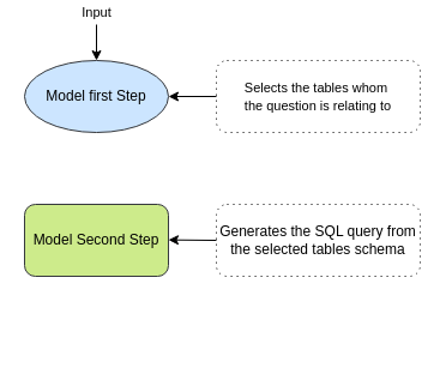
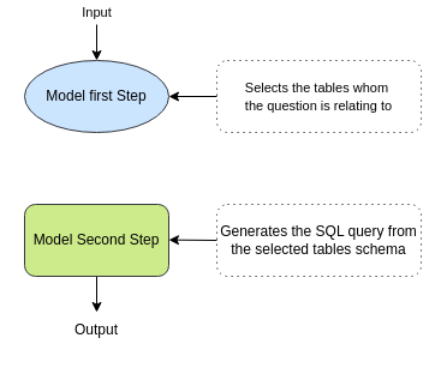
  <mxCell id="0" />
  <mxCell id="1" parent="0" />
  <mxCell id="2" value="Model first Step" style="ellipse;whiteSpace=wrap;html=1;fillColor=#cce5ff;strokeColor=#36393d;" parent="1" vertex="1"><mxGeometry x="20" y="50" width="120" height="60" as="geometry" /></mxCell>
+ <mxCell id="3" style="edgeStyle=orthogonalEdgeStyle;rounded=0;orthogonalLoop=1;jettySize=auto;html=1;exitX=0.5;exitY=1;exitDx=0;exitDy=0;entryX=0.5;entryY=0;entryDx=0;entryDy=0;" parent="1" source="4" target="10" edge="1"><mxGeometry relative="1" as="geometry" /></mxCell>
  <mxCell id="4" value="Model Second Step" style="rounded=1;whiteSpace=wrap;html=1;fillColor=#cdeb8b;strokeColor=#36393d;" parent="1" vertex="1"><mxGeometry x="20" y="170" width="120" height="60" as="geometry" /></mxCell>
  <mxCell id="5" value="Input" style="endArrow=classic;html=1;rounded=0;entryX=0.5;entryY=0;entryDx=0;entryDy=0;" parent="1" target="2" edge="1"><mxGeometry x="-1" y="-10" width="50" height="50" relative="1" as="geometry"><mxPoint x="80" y="20" as="sourcePoint" /><mxPoint x="180" y="170" as="targetPoint" /><mxPoint x="10" y="-10" as="offset" /></mxGeometry></mxCell>
  <mxCell id="6" value="" style="endArrow=classic;html=1;rounded=0;entryX=1;entryY=0.5;entryDx=0;entryDy=0;exitX=0;exitY=0.5;exitDx=0;exitDy=0;" parent="1" source="9" target="2" edge="1"><mxGeometry width="50" height="50" relative="1" as="geometry"><mxPoint x="190" y="90" as="sourcePoint" /><mxPoint x="140" y="100" as="targetPoint" /></mxGeometry></mxCell>
  <mxCell id="7" value="" style="endArrow=classic;html=1;rounded=0;entryX=1;entryY=0.5;entryDx=0;entryDy=0;exitX=0;exitY=0.5;exitDx=0;exitDy=0;" parent="1" source="8" edge="1"><mxGeometry width="50" height="50" relative="1" as="geometry"><mxPoint x="190" y="199.63" as="sourcePoint" /><mxPoint x="140" y="199.63" as="targetPoint" /></mxGeometry></mxCell>
  <mxCell id="8" value="Generates the SQL query from the selected tables schema" style="text;html=1;align=center;verticalAlign=middle;whiteSpace=wrap;rounded=1;dashed=1;dashPattern=1 4;strokeColor=default;" parent="1" vertex="1"><mxGeometry x="180" y="170" width="170" height="60" as="geometry" /></mxCell>
  <mxCell id="9" value="&lt;span style=&quot;font-size: 11px; text-wrap: nowrap;&quot;&gt;Selects the tables whom&amp;nbsp;&lt;/span&gt;&lt;div&gt;&lt;span style=&quot;font-size: 11px; text-wrap: nowrap;&quot;&gt;the question is relating to&lt;/span&gt;&lt;/div&gt;" style="text;html=1;align=center;verticalAlign=middle;whiteSpace=wrap;rounded=1;strokeColor=default;dashed=1;dashPattern=1 4;" parent="1" vertex="1"><mxGeometry x="180" y="50" width="170" height="60" as="geometry" /></mxCell>
+ <mxCell id="10" value="Output" style="text;html=1;align=center;verticalAlign=middle;whiteSpace=wrap;rounded=0;" parent="1" vertex="1"><mxGeometry x="50" y="260" width="60" height="30" as="geometry" /></mxCell>
